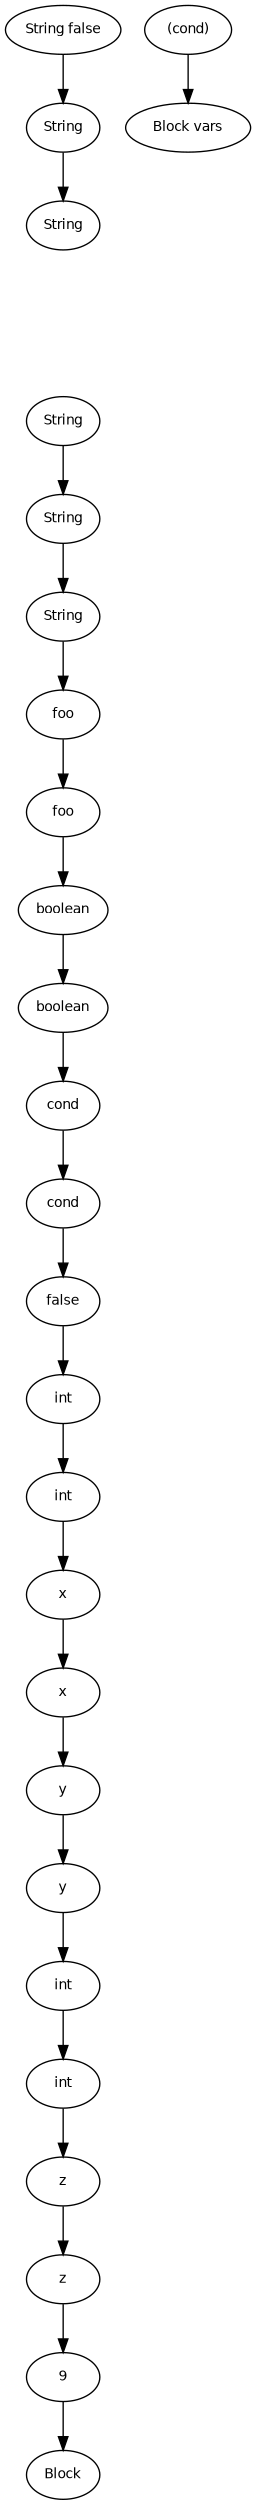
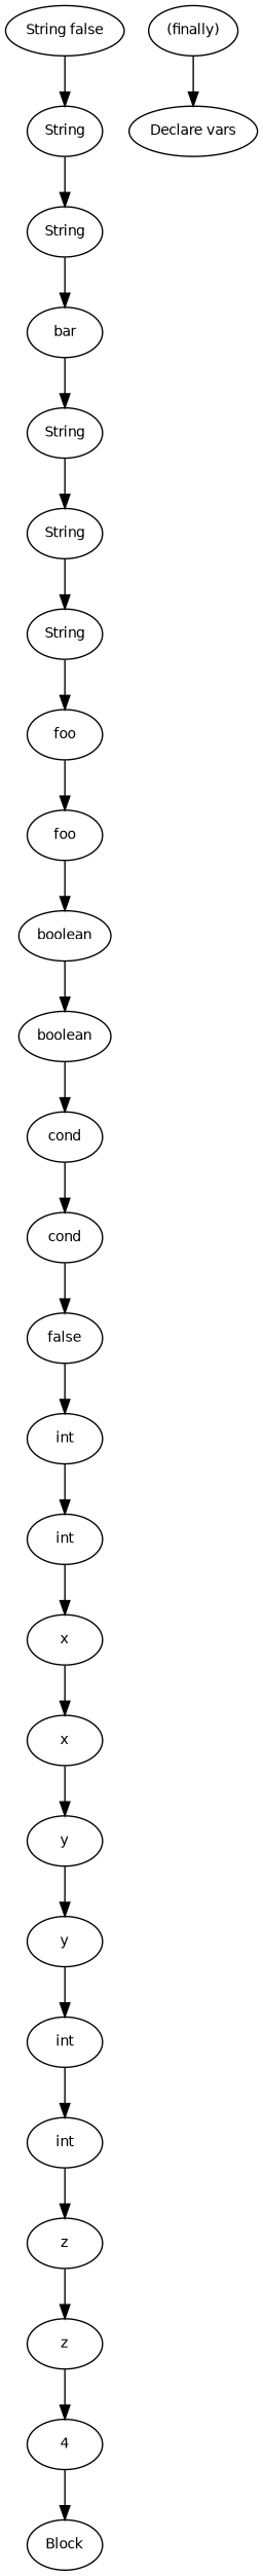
  digraph {
    node [fontname=Helvetica fontsize=10]
    n1 [label=x]
    n2 [label=x]
    n3 [label=y]
    n4 [label=int]
    n5 [label=int]
    n6 [label=false]
    n7 [label=cond]
    n8 [label=cond]
    n9 [label=boolean]
    n10 [label=boolean]
    n11 [label=foo]
    n12 [label=foo]
    n13 [label=String]
    n14 [label=String]
    n15 [label=Block]
-   n16 [label="(cond)"]
-   n17 [label="Block vars"]
+   n16 [label="(finally)"]
+   n17 [label="Declare vars"]
    n18 [label=String]
-   n19 [label=9]
+   n19 [label=4]
+   n20 [label=bar]
    n21 [label=z]
    n22 [label=String]
    n23 [label=String]
    n24 [label=z]
    n25 [label=int]
    n26 [label="String false"]
    n27 [label=int]
    n28 [label=y]
    n1 -> n2
    n2 -> n3
    n3 -> n28
    n4 -> n1
    n5 -> n4
    n6 -> n5
    n7 -> n6
    n8 -> n7
    n9 -> n8
    n10 -> n9
    n11 -> n10
    n12 -> n11
    n13 -> n14
    n14 -> n12
    n16 -> n17
    n18 -> n13
    n19 -> n15
+   n20 -> n18
    n21 -> n19
    n22 -> n23
+   n23 -> n20
    n24 -> n21
    n25 -> n24
    n26 -> n22
    n27 -> n25
    n28 -> n27
  }
